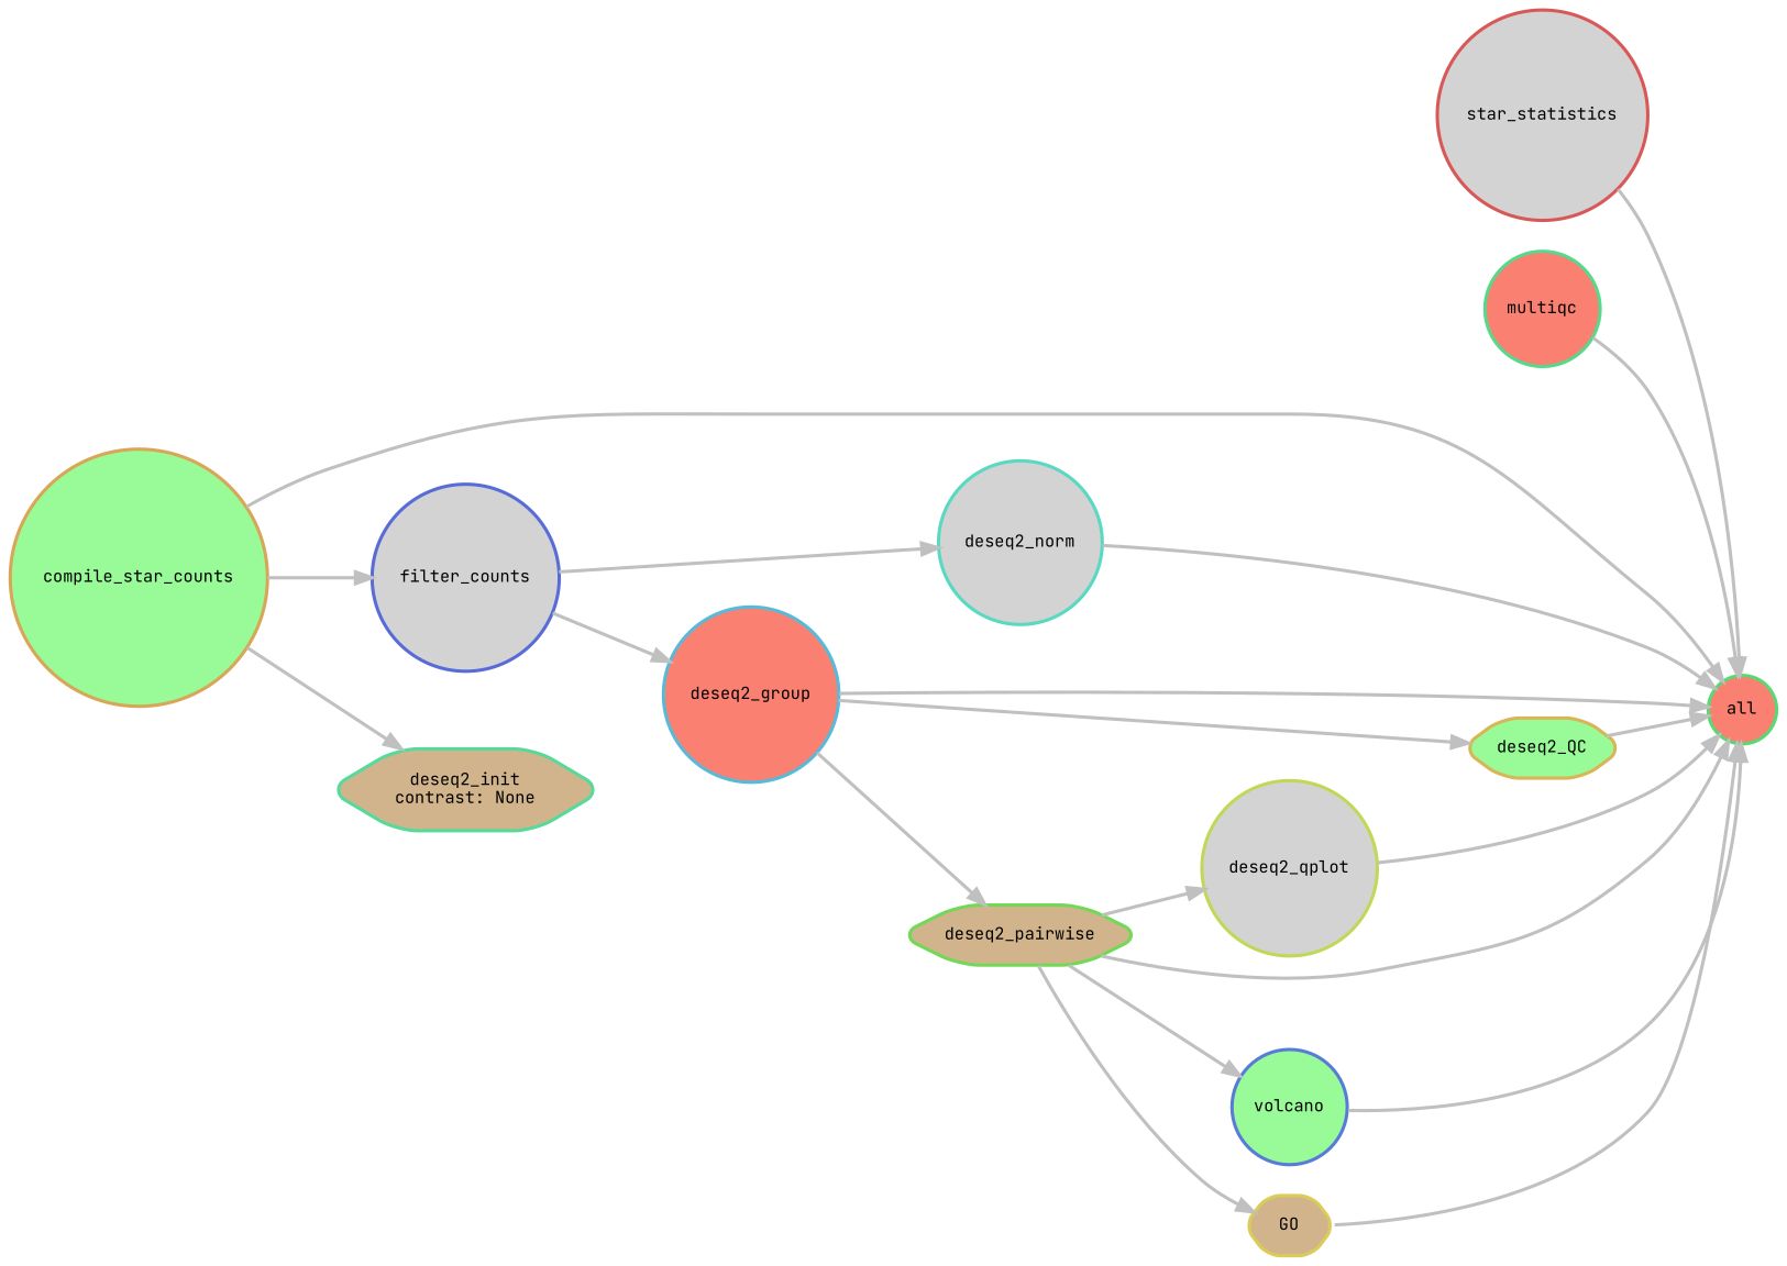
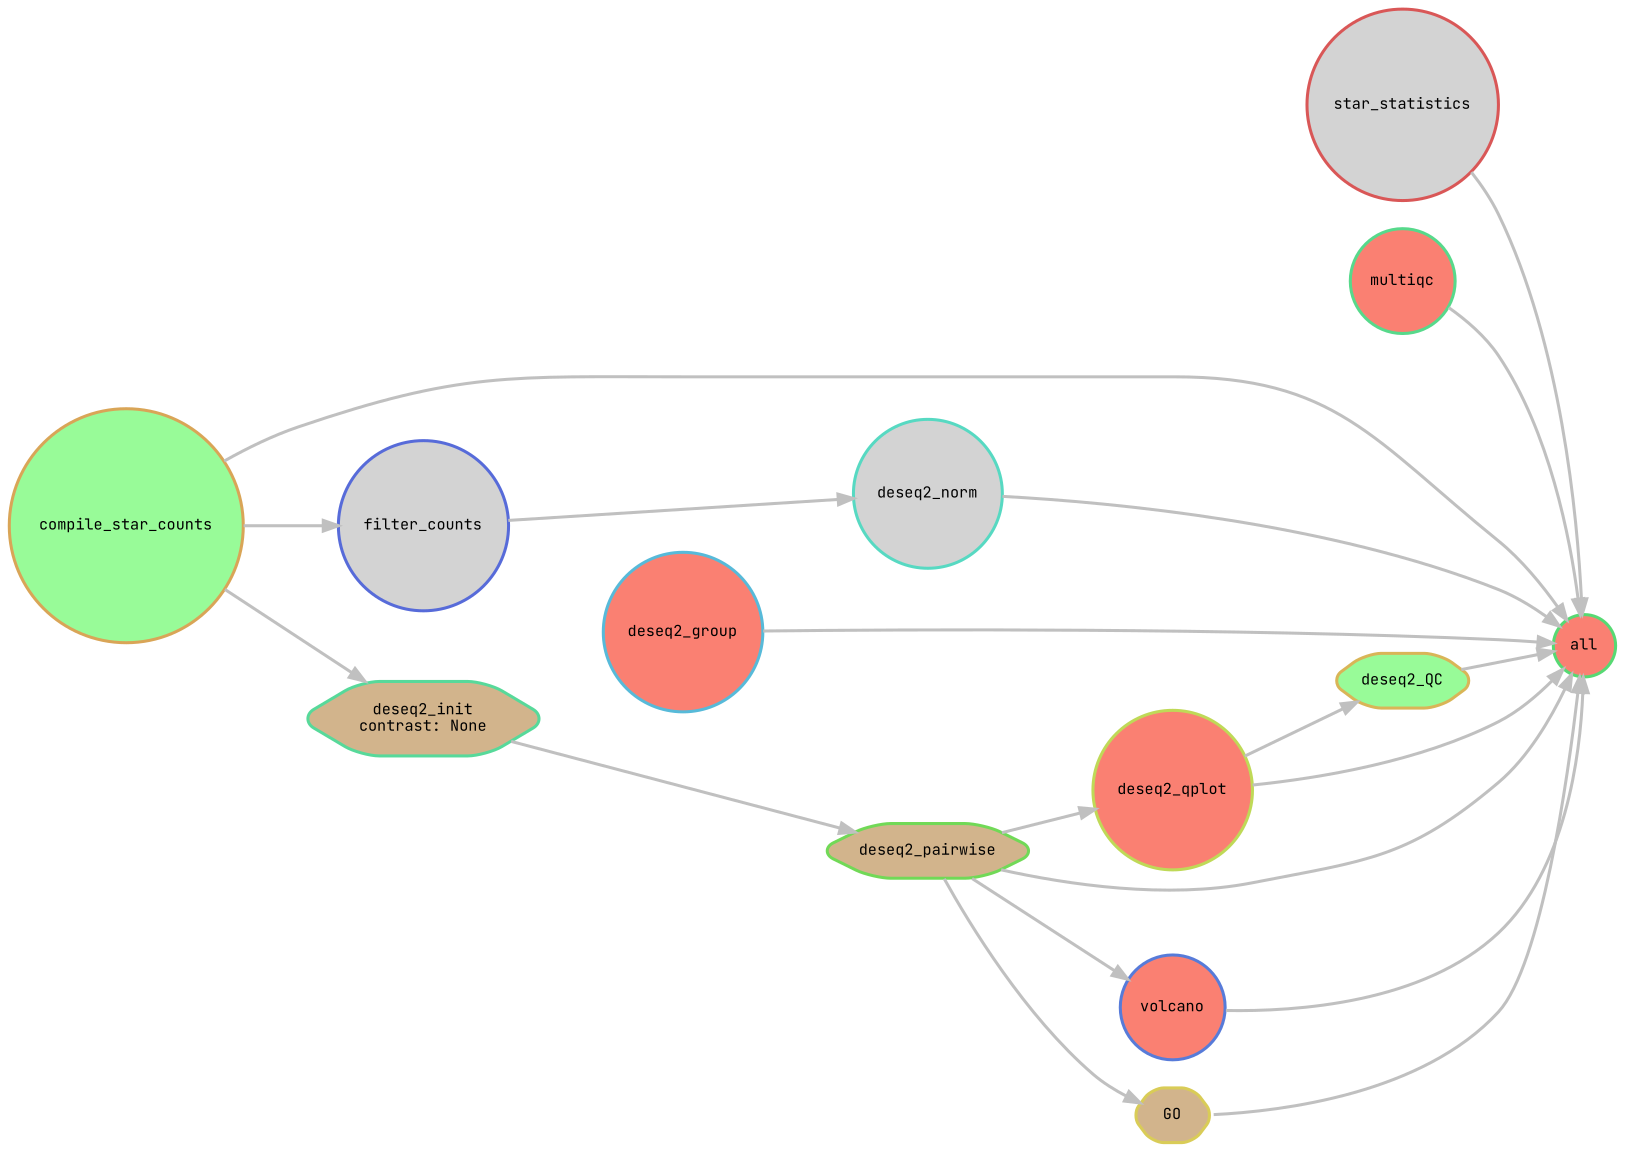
  digraph {
    bgcolor=white
    fontname="JetBrains Mono"
    rankdir=LR
    node [fillcolor=lightgrey fontname="JetBrains Mono" fontsize=10 penwidth=2 shape=circle style="rounded,filled"]
    edge [color=grey fontname="JetBrains Mono" penwidth=2]
    n1 [color="0.37 0.6 0.85" fillcolor=salmon label=all]
    n2 [color="0.00 0.6 0.85" label=star_statistics]
    n3 [color="0.40 0.6 0.85" fillcolor=salmon label=multiqc]
    n4 [color="0.64 0.6 0.85" label=filter_counts]
    n5 [color="0.47 0.6 0.85" label=deseq2_norm]
    n6 [color="0.54 0.6 0.85" fillcolor=salmon label=deseq2_group]
    n7 [color="0.12 0.6 0.85" fillcolor=palegreen label=deseq2_QC shape=hexagon]
    n8 [color="0.42 0.6 0.85" fillcolor=tan label="deseq2_init\ncontrast: None" shape=hexagon]
    n9 [color="0.30 0.6 0.85" fillcolor=tan label=deseq2_pairwise shape=hexagon]
    n10 [color="0.10 0.6 0.85" fillcolor=palegreen label=compile_star_counts]
-   n11 [color="0.20 0.6 0.85" label=deseq2_qplot]
-   n12 [color="0.62 0.6 0.85" fillcolor=palegreen label=volcano]
+   n11 [color="0.20 0.6 0.85" fillcolor=salmon label=deseq2_qplot]
+   n12 [color="0.62 0.6 0.85" fillcolor=salmon label=volcano]
    n13 [color="0.15 0.6 0.85" fillcolor=tan label=GO shape=hexagon]
    n2 -> n1
    n3 -> n1
    n4 -> n5
-   n4 -> n6
    n5 -> n1
    n6 -> n1
-   n6 -> n7
+   n11 -> n7
    n7 -> n1
-   n6 -> n9
+   n8 -> n9
    n9 -> n1
    n9 -> n11
    n9 -> n12
    n9 -> n13
    n10 -> n1
    n10 -> n4
    n10 -> n8
    n11 -> n1
    n12 -> n1
    n13 -> n1
  }
